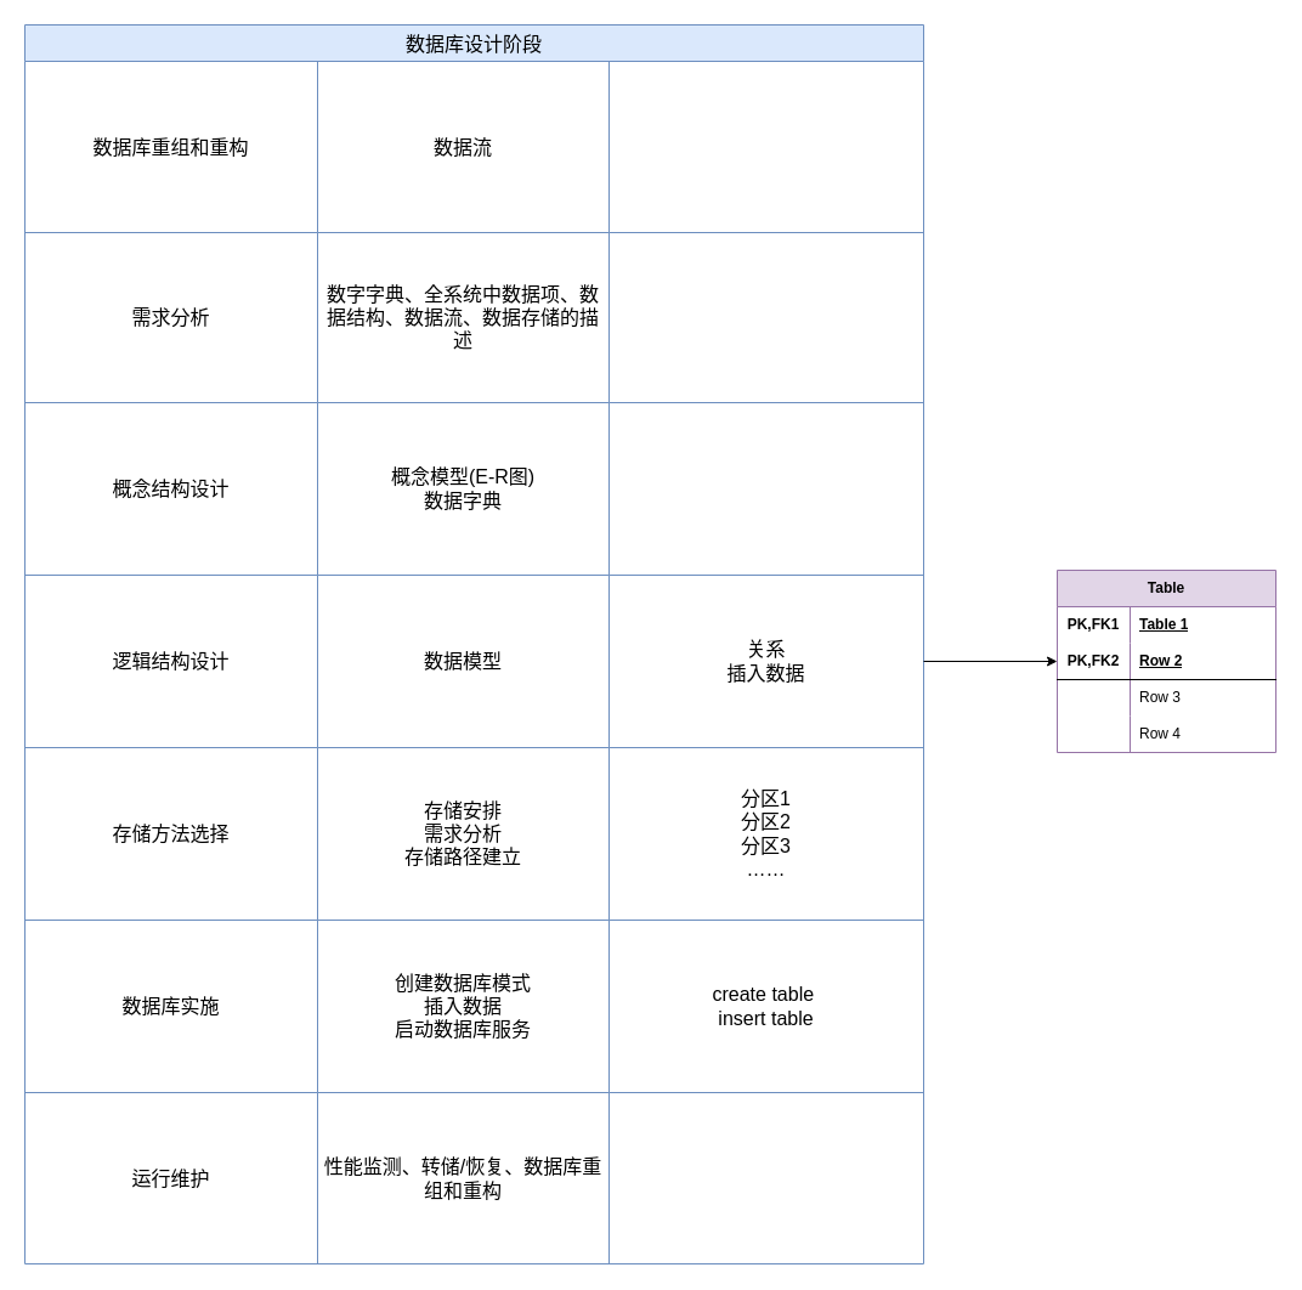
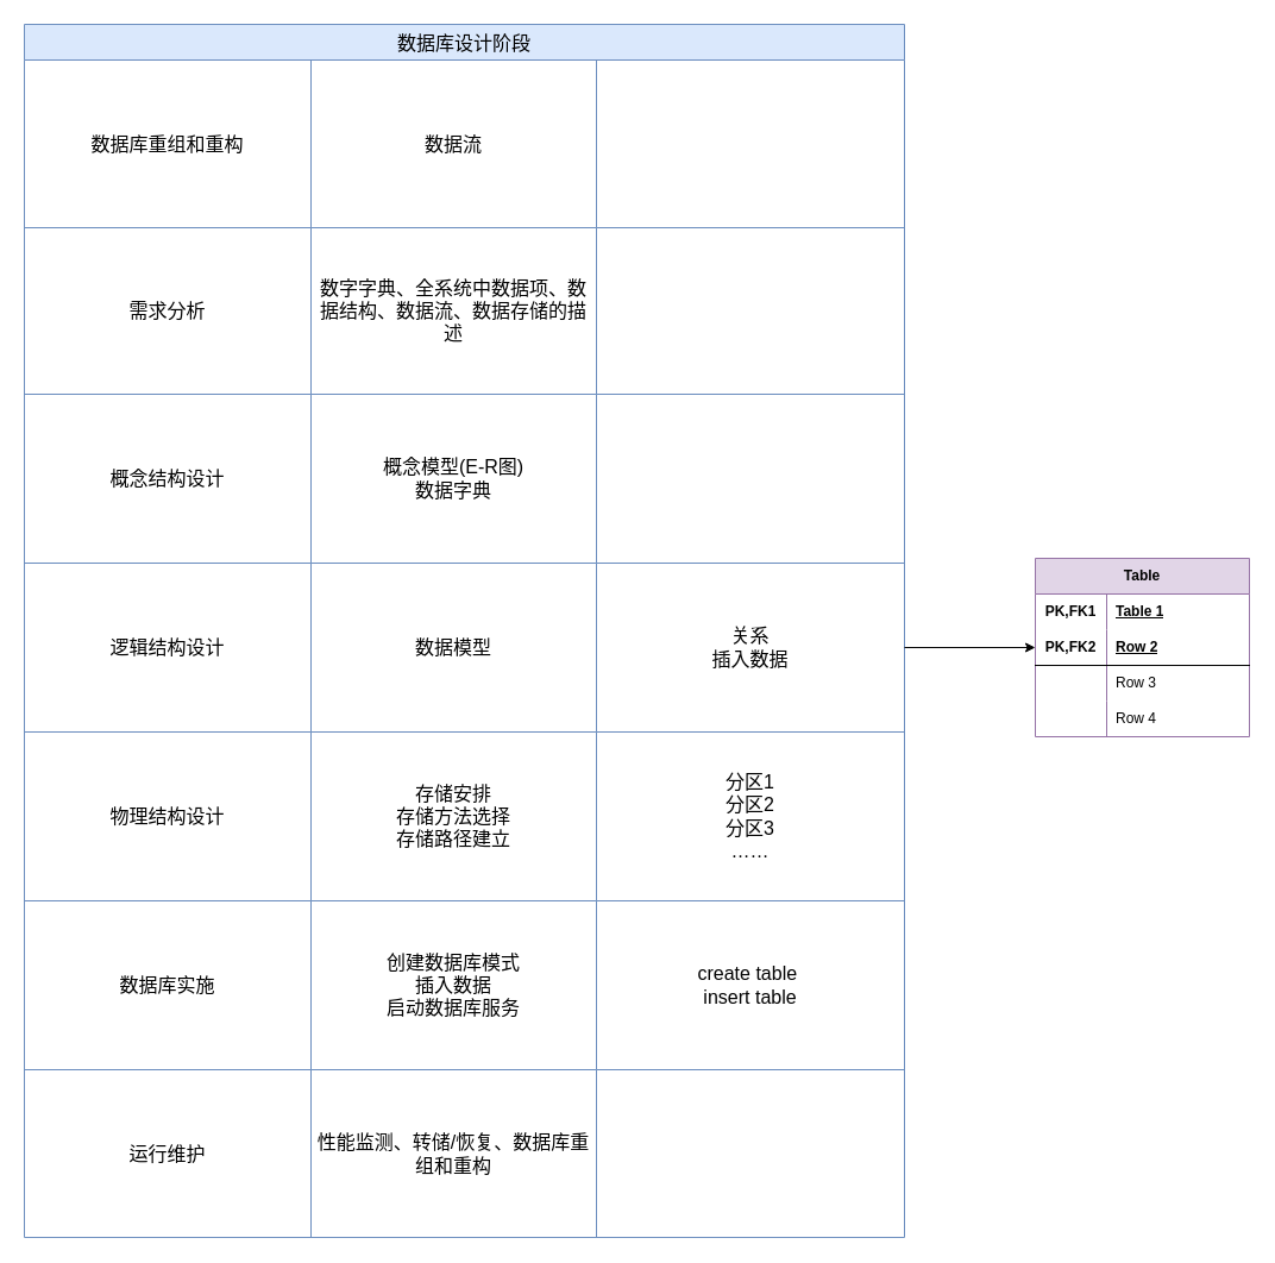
  <mxCell id="0" style=";html=1;" />
  <mxCell id="1" style=";html=1;" parent="0" />
  <mxCell id="2" value="数据库设计阶段" style="shape=table;startSize=30;container=1;collapsible=0;childLayout=tableLayout;strokeColor=#6c8ebf;fontSize=16;fillColor=#dae8fc;" vertex="1" parent="1"><mxGeometry x="20" y="20" width="740" height="1020" as="geometry" /></mxCell>
  <mxCell id="3" value="" style="shape=tableRow;horizontal=0;startSize=0;swimlaneHead=0;swimlaneBody=0;strokeColor=inherit;top=0;left=0;bottom=0;right=0;collapsible=0;dropTarget=0;fillColor=none;points=[[0,0.5],[1,0.5]];portConstraint=eastwest;fontSize=16;" vertex="1" parent="2"><mxGeometry y="30" width="740" height="141" as="geometry" /></mxCell>
  <mxCell id="4" value="数据库重组和重构" style="shape=partialRectangle;html=1;whiteSpace=wrap;connectable=0;strokeColor=inherit;overflow=hidden;fillColor=none;top=0;left=0;bottom=0;right=0;pointerEvents=1;fontSize=16;" vertex="1" parent="3"><mxGeometry width="241" height="141" as="geometry"><mxRectangle width="241" height="141" as="alternateBounds" /></mxGeometry></mxCell>
  <mxCell id="5" value="数据流" style="shape=partialRectangle;html=1;whiteSpace=wrap;connectable=0;strokeColor=inherit;overflow=hidden;fillColor=none;top=0;left=0;bottom=0;right=0;pointerEvents=1;fontSize=16;" vertex="1" parent="3"><mxGeometry x="241" width="240" height="141" as="geometry"><mxRectangle width="240" height="141" as="alternateBounds" /></mxGeometry></mxCell>
  <mxCell id="6" value="" style="shape=partialRectangle;html=1;whiteSpace=wrap;connectable=0;strokeColor=inherit;overflow=hidden;fillColor=none;top=0;left=0;bottom=0;right=0;pointerEvents=1;fontSize=16;" vertex="1" parent="3"><mxGeometry x="481" width="259" height="141" as="geometry"><mxRectangle width="259" height="141" as="alternateBounds" /></mxGeometry></mxCell>
  <mxCell id="7" value="" style="shape=tableRow;horizontal=0;startSize=0;swimlaneHead=0;swimlaneBody=0;strokeColor=inherit;top=0;left=0;bottom=0;right=0;collapsible=0;dropTarget=0;fillColor=none;points=[[0,0.5],[1,0.5]];portConstraint=eastwest;fontSize=16;" vertex="1" parent="2"><mxGeometry y="171" width="740" height="140" as="geometry" /></mxCell>
  <mxCell id="8" value="需求分析" style="shape=partialRectangle;html=1;whiteSpace=wrap;connectable=0;strokeColor=inherit;overflow=hidden;fillColor=none;top=0;left=0;bottom=0;right=0;pointerEvents=1;fontSize=16;" vertex="1" parent="7"><mxGeometry width="241" height="140" as="geometry"><mxRectangle width="241" height="140" as="alternateBounds" /></mxGeometry></mxCell>
  <mxCell id="9" value="数字字典、全系统中数据项、数据结构、数据流、数据存储的描述" style="shape=partialRectangle;html=1;whiteSpace=wrap;connectable=0;strokeColor=inherit;overflow=hidden;fillColor=none;top=0;left=0;bottom=0;right=0;pointerEvents=1;fontSize=16;" vertex="1" parent="7"><mxGeometry x="241" width="240" height="140" as="geometry"><mxRectangle width="240" height="140" as="alternateBounds" /></mxGeometry></mxCell>
  <mxCell id="10" value="" style="shape=partialRectangle;html=1;whiteSpace=wrap;connectable=0;strokeColor=inherit;overflow=hidden;fillColor=none;top=0;left=0;bottom=0;right=0;pointerEvents=1;fontSize=16;" vertex="1" parent="7"><mxGeometry x="481" width="259" height="140" as="geometry"><mxRectangle width="259" height="140" as="alternateBounds" /></mxGeometry></mxCell>
  <mxCell id="11" value="" style="shape=tableRow;horizontal=0;startSize=0;swimlaneHead=0;swimlaneBody=0;strokeColor=inherit;top=0;left=0;bottom=0;right=0;collapsible=0;dropTarget=0;fillColor=none;points=[[0,0.5],[1,0.5]];portConstraint=eastwest;fontSize=16;" vertex="1" parent="2"><mxGeometry y="311" width="740" height="142" as="geometry" /></mxCell>
  <mxCell id="12" value="概念结构设计" style="shape=partialRectangle;html=1;whiteSpace=wrap;connectable=0;strokeColor=inherit;overflow=hidden;fillColor=none;top=0;left=0;bottom=0;right=0;pointerEvents=1;fontSize=16;" vertex="1" parent="11"><mxGeometry width="241" height="142" as="geometry"><mxRectangle width="241" height="142" as="alternateBounds" /></mxGeometry></mxCell>
  <mxCell id="13" value="概念模型(E-R图)&lt;div&gt;数据字典&lt;/div&gt;" style="shape=partialRectangle;html=1;whiteSpace=wrap;connectable=0;strokeColor=inherit;overflow=hidden;fillColor=none;top=0;left=0;bottom=0;right=0;pointerEvents=1;fontSize=16;" vertex="1" parent="11"><mxGeometry x="241" width="240" height="142" as="geometry"><mxRectangle width="240" height="142" as="alternateBounds" /></mxGeometry></mxCell>
  <mxCell id="14" value="" style="shape=partialRectangle;html=1;whiteSpace=wrap;connectable=0;strokeColor=inherit;overflow=hidden;fillColor=none;top=0;left=0;bottom=0;right=0;pointerEvents=1;fontSize=16;" vertex="1" parent="11"><mxGeometry x="481" width="259" height="142" as="geometry"><mxRectangle width="259" height="142" as="alternateBounds" /></mxGeometry></mxCell>
  <mxCell id="15" value="" style="shape=tableRow;horizontal=0;startSize=0;swimlaneHead=0;swimlaneBody=0;strokeColor=inherit;top=0;left=0;bottom=0;right=0;collapsible=0;dropTarget=0;fillColor=none;points=[[0,0.5],[1,0.5]];portConstraint=eastwest;fontSize=16;" vertex="1" parent="2"><mxGeometry y="453" width="740" height="142" as="geometry" /></mxCell>
  <mxCell id="16" value="逻辑结构设计" style="shape=partialRectangle;html=1;whiteSpace=wrap;connectable=0;strokeColor=inherit;overflow=hidden;fillColor=none;top=0;left=0;bottom=0;right=0;pointerEvents=1;fontSize=16;" vertex="1" parent="15"><mxGeometry width="241" height="142" as="geometry"><mxRectangle width="241" height="142" as="alternateBounds" /></mxGeometry></mxCell>
  <mxCell id="17" value="数据模型" style="shape=partialRectangle;html=1;whiteSpace=wrap;connectable=0;strokeColor=inherit;overflow=hidden;fillColor=none;top=0;left=0;bottom=0;right=0;pointerEvents=1;fontSize=16;" vertex="1" parent="15"><mxGeometry x="241" width="240" height="142" as="geometry"><mxRectangle width="240" height="142" as="alternateBounds" /></mxGeometry></mxCell>
  <mxCell id="18" value="关系&lt;br&gt;插入数据" style="shape=partialRectangle;html=1;whiteSpace=wrap;connectable=0;strokeColor=inherit;overflow=hidden;fillColor=none;top=0;left=0;bottom=0;right=0;pointerEvents=1;fontSize=16;" vertex="1" parent="15"><mxGeometry x="481" width="259" height="142" as="geometry"><mxRectangle width="259" height="142" as="alternateBounds" /></mxGeometry></mxCell>
  <mxCell id="19" value="" style="shape=tableRow;horizontal=0;startSize=0;swimlaneHead=0;swimlaneBody=0;strokeColor=inherit;top=0;left=0;bottom=0;right=0;collapsible=0;dropTarget=0;fillColor=none;points=[[0,0.5],[1,0.5]];portConstraint=eastwest;fontSize=16;" vertex="1" parent="2"><mxGeometry y="595" width="740" height="142" as="geometry" /></mxCell>
- <mxCell id="20" value="存储方法选择" style="shape=partialRectangle;html=1;whiteSpace=wrap;connectable=0;strokeColor=inherit;overflow=hidden;fillColor=none;top=0;left=0;bottom=0;right=0;pointerEvents=1;fontSize=16;" vertex="1" parent="19"><mxGeometry width="241" height="142" as="geometry"><mxRectangle width="241" height="142" as="alternateBounds" /></mxGeometry></mxCell>
- <mxCell id="21" value="存储安排&lt;div&gt;需求分析&lt;/div&gt;&lt;div&gt;存储路径建立&lt;/div&gt;" style="shape=partialRectangle;html=1;whiteSpace=wrap;connectable=0;strokeColor=inherit;overflow=hidden;fillColor=none;top=0;left=0;bottom=0;right=0;pointerEvents=1;fontSize=16;" vertex="1" parent="19"><mxGeometry x="241" width="240" height="142" as="geometry"><mxRectangle width="240" height="142" as="alternateBounds" /></mxGeometry></mxCell>
+ <mxCell id="20" value="物理结构设计" style="shape=partialRectangle;html=1;whiteSpace=wrap;connectable=0;strokeColor=inherit;overflow=hidden;fillColor=none;top=0;left=0;bottom=0;right=0;pointerEvents=1;fontSize=16;" vertex="1" parent="19"><mxGeometry width="241" height="142" as="geometry"><mxRectangle width="241" height="142" as="alternateBounds" /></mxGeometry></mxCell>
+ <mxCell id="21" value="存储安排&lt;div&gt;存储方法选择&lt;/div&gt;&lt;div&gt;存储路径建立&lt;/div&gt;" style="shape=partialRectangle;html=1;whiteSpace=wrap;connectable=0;strokeColor=inherit;overflow=hidden;fillColor=none;top=0;left=0;bottom=0;right=0;pointerEvents=1;fontSize=16;" vertex="1" parent="19"><mxGeometry x="241" width="240" height="142" as="geometry"><mxRectangle width="240" height="142" as="alternateBounds" /></mxGeometry></mxCell>
  <mxCell id="22" value="分区1&lt;div&gt;分区2&lt;/div&gt;&lt;div&gt;分区3&lt;/div&gt;&lt;div&gt;……&lt;/div&gt;" style="shape=partialRectangle;html=1;whiteSpace=wrap;connectable=0;strokeColor=inherit;overflow=hidden;fillColor=none;top=0;left=0;bottom=0;right=0;pointerEvents=1;fontSize=16;" vertex="1" parent="19"><mxGeometry x="481" width="259" height="142" as="geometry"><mxRectangle width="259" height="142" as="alternateBounds" /></mxGeometry></mxCell>
  <mxCell id="23" value="" style="shape=tableRow;horizontal=0;startSize=0;swimlaneHead=0;swimlaneBody=0;strokeColor=inherit;top=0;left=0;bottom=0;right=0;collapsible=0;dropTarget=0;fillColor=none;points=[[0,0.5],[1,0.5]];portConstraint=eastwest;fontSize=16;" vertex="1" parent="2"><mxGeometry y="737" width="740" height="142" as="geometry" /></mxCell>
  <mxCell id="24" value="数据库实施" style="shape=partialRectangle;html=1;whiteSpace=wrap;connectable=0;strokeColor=inherit;overflow=hidden;fillColor=none;top=0;left=0;bottom=0;right=0;pointerEvents=1;fontSize=16;" vertex="1" parent="23"><mxGeometry width="241" height="142" as="geometry"><mxRectangle width="241" height="142" as="alternateBounds" /></mxGeometry></mxCell>
  <mxCell id="25" value="创建数据库模式&lt;div&gt;插入数据&lt;/div&gt;&lt;div&gt;启动数据库服务&lt;/div&gt;" style="shape=partialRectangle;html=1;whiteSpace=wrap;connectable=0;strokeColor=inherit;overflow=hidden;fillColor=none;top=0;left=0;bottom=0;right=0;pointerEvents=1;fontSize=16;" vertex="1" parent="23"><mxGeometry x="241" width="240" height="142" as="geometry"><mxRectangle width="240" height="142" as="alternateBounds" /></mxGeometry></mxCell>
  <mxCell id="26" value="create table&amp;nbsp;&lt;div&gt;insert table&lt;/div&gt;" style="shape=partialRectangle;html=1;whiteSpace=wrap;connectable=0;strokeColor=inherit;overflow=hidden;fillColor=none;top=0;left=0;bottom=0;right=0;pointerEvents=1;fontSize=16;" vertex="1" parent="23"><mxGeometry x="481" width="259" height="142" as="geometry"><mxRectangle width="259" height="142" as="alternateBounds" /></mxGeometry></mxCell>
  <mxCell id="27" value="" style="shape=tableRow;horizontal=0;startSize=0;swimlaneHead=0;swimlaneBody=0;strokeColor=inherit;top=0;left=0;bottom=0;right=0;collapsible=0;dropTarget=0;fillColor=none;points=[[0,0.5],[1,0.5]];portConstraint=eastwest;fontSize=16;" vertex="1" parent="2"><mxGeometry y="879" width="740" height="141" as="geometry" /></mxCell>
  <mxCell id="28" value="运行维护" style="shape=partialRectangle;html=1;whiteSpace=wrap;connectable=0;strokeColor=inherit;overflow=hidden;fillColor=none;top=0;left=0;bottom=0;right=0;pointerEvents=1;fontSize=16;" vertex="1" parent="27"><mxGeometry width="241" height="141" as="geometry"><mxRectangle width="241" height="141" as="alternateBounds" /></mxGeometry></mxCell>
  <mxCell id="29" value="性能监测、转储/恢复、数据库重组和重构" style="shape=partialRectangle;html=1;whiteSpace=wrap;connectable=0;strokeColor=inherit;overflow=hidden;fillColor=none;top=0;left=0;bottom=0;right=0;pointerEvents=1;fontSize=16;" vertex="1" parent="27"><mxGeometry x="241" width="240" height="141" as="geometry"><mxRectangle width="240" height="141" as="alternateBounds" /></mxGeometry></mxCell>
  <mxCell id="30" value="" style="shape=partialRectangle;html=1;whiteSpace=wrap;connectable=0;strokeColor=inherit;overflow=hidden;fillColor=none;top=0;left=0;bottom=0;right=0;pointerEvents=1;fontSize=16;" vertex="1" parent="27"><mxGeometry x="481" width="259" height="141" as="geometry"><mxRectangle width="259" height="141" as="alternateBounds" /></mxGeometry></mxCell>
  <mxCell id="31" value="Table" style="shape=table;startSize=30;container=1;collapsible=1;childLayout=tableLayout;fixedRows=1;rowLines=0;fontStyle=1;align=center;resizeLast=1;html=1;whiteSpace=wrap;fillColor=#e1d5e7;strokeColor=#9673a6;" vertex="1" parent="1"><mxGeometry x="870" y="469" width="180" height="150" as="geometry" /></mxCell>
  <mxCell id="32" value="" style="shape=tableRow;horizontal=0;startSize=0;swimlaneHead=0;swimlaneBody=0;fillColor=none;collapsible=0;dropTarget=0;points=[[0,0.5],[1,0.5]];portConstraint=eastwest;top=0;left=0;right=0;bottom=0;html=1;" vertex="1" parent="31"><mxGeometry y="30" width="180" height="30" as="geometry" /></mxCell>
  <mxCell id="33" value="PK,FK1" style="shape=partialRectangle;connectable=0;fillColor=none;top=0;left=0;bottom=0;right=0;fontStyle=1;overflow=hidden;html=1;whiteSpace=wrap;" vertex="1" parent="32"><mxGeometry width="60" height="30" as="geometry"><mxRectangle width="60" height="30" as="alternateBounds" /></mxGeometry></mxCell>
  <mxCell id="34" value="Table 1" style="shape=partialRectangle;connectable=0;fillColor=none;top=0;left=0;bottom=0;right=0;align=left;spacingLeft=6;fontStyle=5;overflow=hidden;html=1;whiteSpace=wrap;" vertex="1" parent="32"><mxGeometry x="60" width="120" height="30" as="geometry"><mxRectangle width="120" height="30" as="alternateBounds" /></mxGeometry></mxCell>
  <mxCell id="35" value="" style="shape=tableRow;horizontal=0;startSize=0;swimlaneHead=0;swimlaneBody=0;fillColor=none;collapsible=0;dropTarget=0;points=[[0,0.5],[1,0.5]];portConstraint=eastwest;top=0;left=0;right=0;bottom=1;html=1;" vertex="1" parent="31"><mxGeometry y="60" width="180" height="30" as="geometry" /></mxCell>
  <mxCell id="36" value="PK,FK2" style="shape=partialRectangle;connectable=0;fillColor=none;top=0;left=0;bottom=0;right=0;fontStyle=1;overflow=hidden;html=1;whiteSpace=wrap;" vertex="1" parent="35"><mxGeometry width="60" height="30" as="geometry"><mxRectangle width="60" height="30" as="alternateBounds" /></mxGeometry></mxCell>
  <mxCell id="37" value="Row 2" style="shape=partialRectangle;connectable=0;fillColor=none;top=0;left=0;bottom=0;right=0;align=left;spacingLeft=6;fontStyle=5;overflow=hidden;html=1;whiteSpace=wrap;" vertex="1" parent="35"><mxGeometry x="60" width="120" height="30" as="geometry"><mxRectangle width="120" height="30" as="alternateBounds" /></mxGeometry></mxCell>
  <mxCell id="38" value="" style="shape=tableRow;horizontal=0;startSize=0;swimlaneHead=0;swimlaneBody=0;fillColor=none;collapsible=0;dropTarget=0;points=[[0,0.5],[1,0.5]];portConstraint=eastwest;top=0;left=0;right=0;bottom=0;html=1;" vertex="1" parent="31"><mxGeometry y="90" width="180" height="30" as="geometry" /></mxCell>
  <mxCell id="39" value="" style="shape=partialRectangle;connectable=0;fillColor=none;top=0;left=0;bottom=0;right=0;editable=1;overflow=hidden;html=1;whiteSpace=wrap;" vertex="1" parent="38"><mxGeometry width="60" height="30" as="geometry"><mxRectangle width="60" height="30" as="alternateBounds" /></mxGeometry></mxCell>
  <mxCell id="40" value="Row 3" style="shape=partialRectangle;connectable=0;fillColor=none;top=0;left=0;bottom=0;right=0;align=left;spacingLeft=6;overflow=hidden;html=1;whiteSpace=wrap;" vertex="1" parent="38"><mxGeometry x="60" width="120" height="30" as="geometry"><mxRectangle width="120" height="30" as="alternateBounds" /></mxGeometry></mxCell>
  <mxCell id="41" value="" style="shape=tableRow;horizontal=0;startSize=0;swimlaneHead=0;swimlaneBody=0;fillColor=none;collapsible=0;dropTarget=0;points=[[0,0.5],[1,0.5]];portConstraint=eastwest;top=0;left=0;right=0;bottom=0;html=1;" vertex="1" parent="31"><mxGeometry y="120" width="180" height="30" as="geometry" /></mxCell>
  <mxCell id="42" value="" style="shape=partialRectangle;connectable=0;fillColor=none;top=0;left=0;bottom=0;right=0;editable=1;overflow=hidden;html=1;whiteSpace=wrap;" vertex="1" parent="41"><mxGeometry width="60" height="30" as="geometry"><mxRectangle width="60" height="30" as="alternateBounds" /></mxGeometry></mxCell>
  <mxCell id="43" value="Row 4" style="shape=partialRectangle;connectable=0;fillColor=none;top=0;left=0;bottom=0;right=0;align=left;spacingLeft=6;overflow=hidden;html=1;whiteSpace=wrap;" vertex="1" parent="41"><mxGeometry x="60" width="120" height="30" as="geometry"><mxRectangle width="120" height="30" as="alternateBounds" /></mxGeometry></mxCell>
  <mxCell id="44" style="edgeStyle=orthogonalEdgeStyle;rounded=0;orthogonalLoop=1;jettySize=auto;html=1;exitX=1;exitY=0.5;exitDx=0;exitDy=0;entryX=0;entryY=0.5;entryDx=0;entryDy=0;" edge="1" parent="1" source="15" target="31"><mxGeometry relative="1" as="geometry" /></mxCell>
